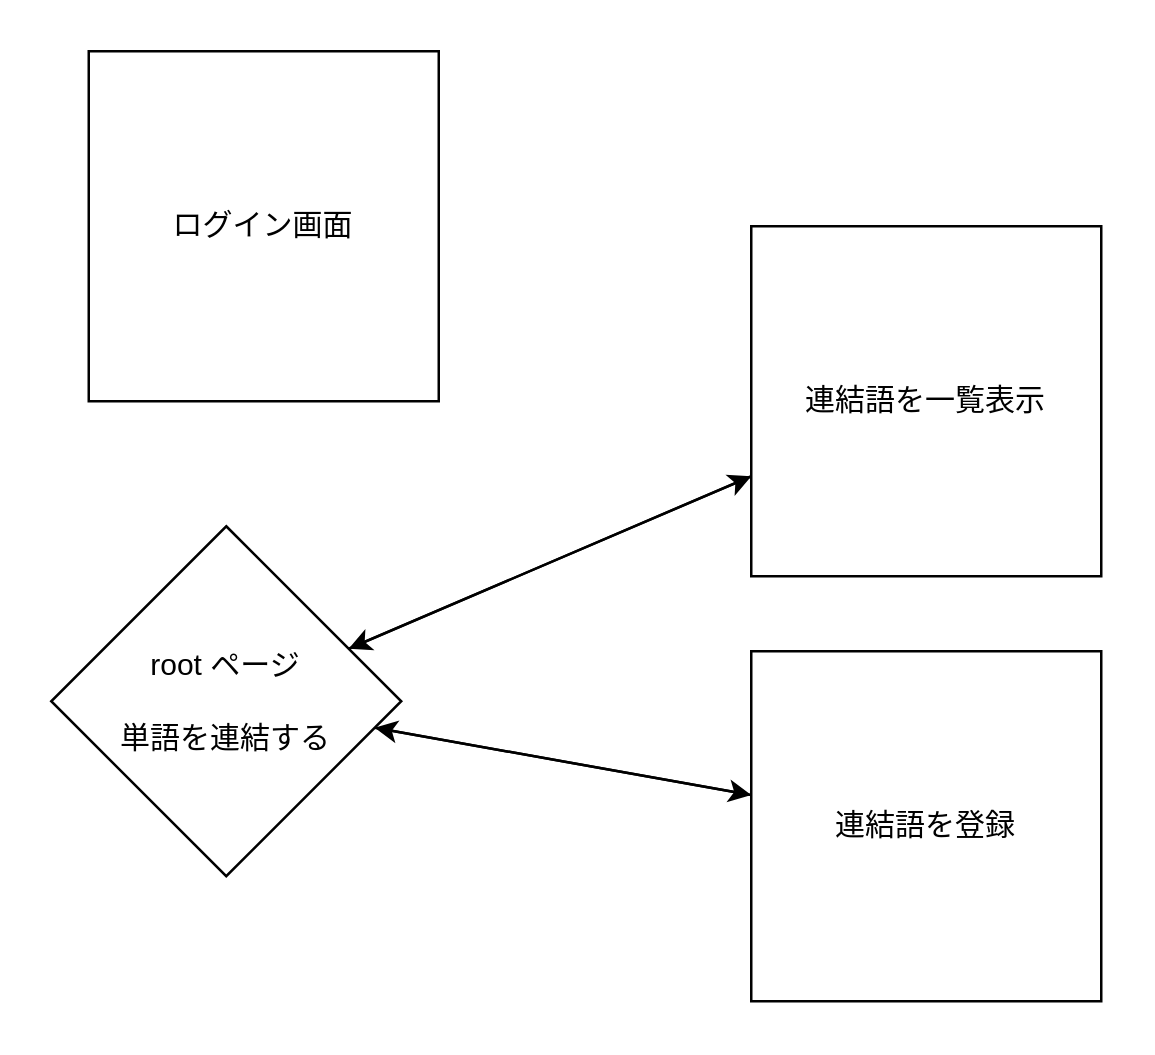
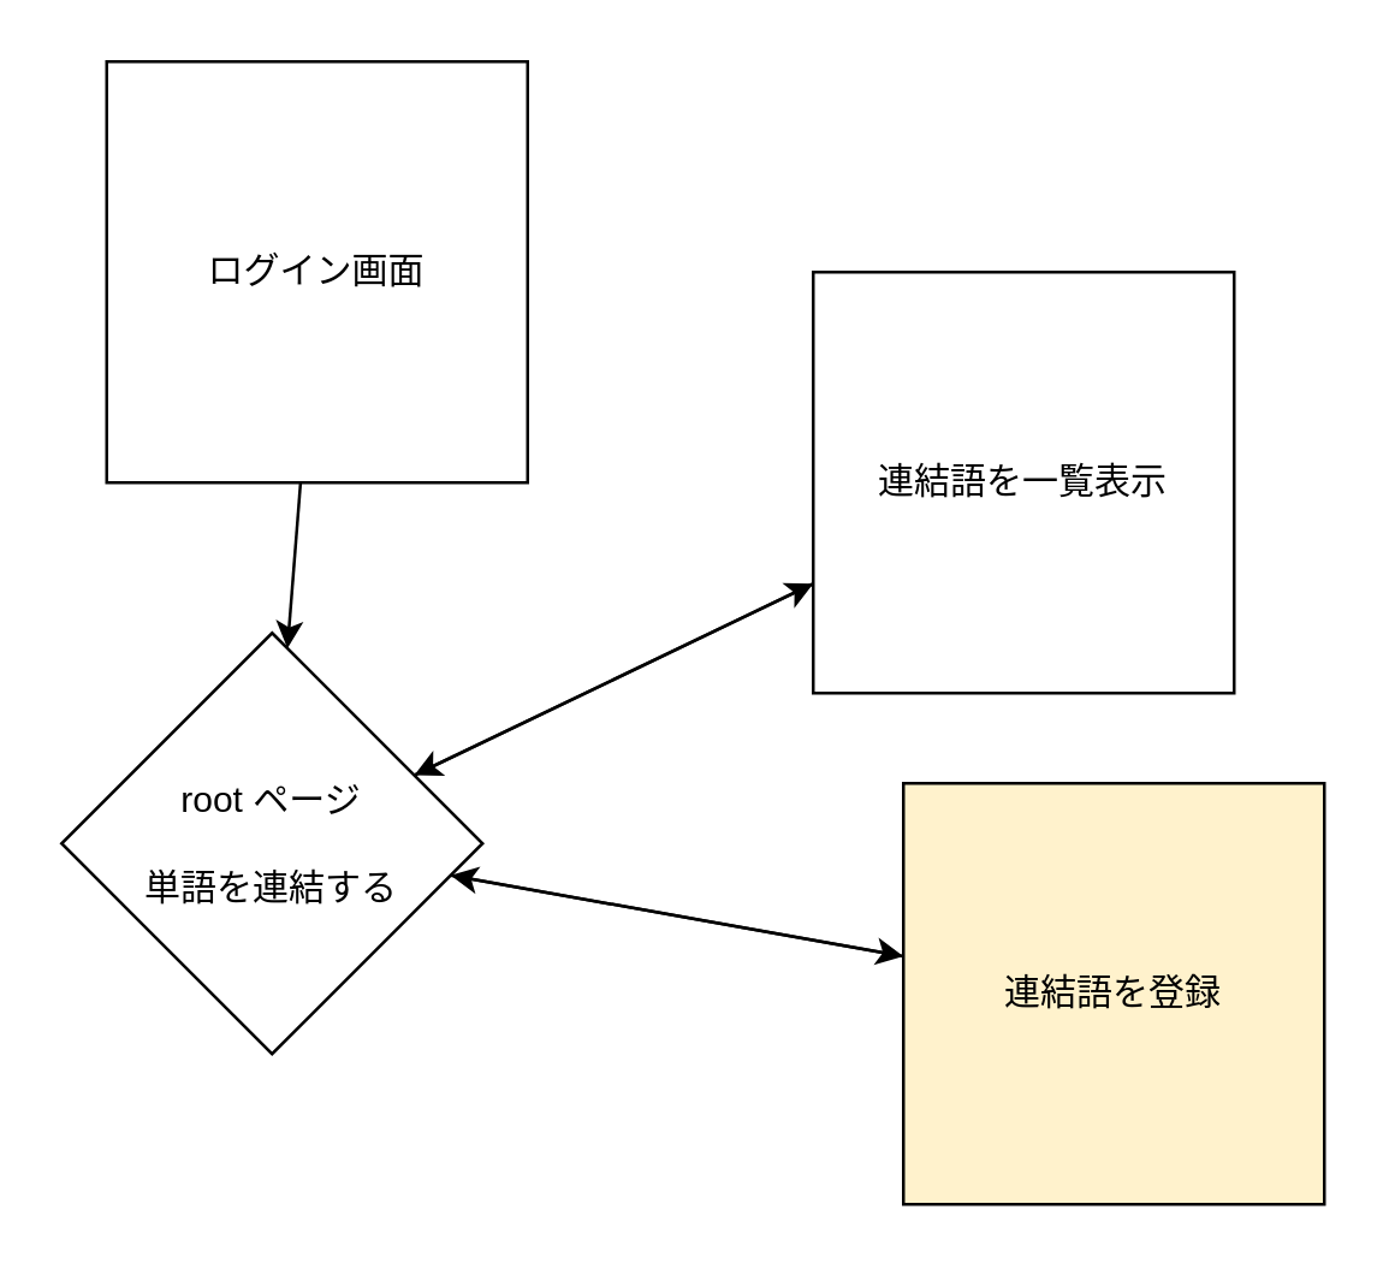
  <mxCell id="0" />
  <mxCell id="1" parent="0" />
  <mxCell id="2" style="edgeStyle=none;html=1;" edge="1" parent="1" source="4" target="8"><mxGeometry relative="1" as="geometry" /></mxCell>
  <mxCell id="3" style="edgeStyle=none;html=1;" edge="1" parent="1" source="4" target="10"><mxGeometry relative="1" as="geometry" /></mxCell>
  <mxCell id="4" value="root ページ&lt;br&gt;&lt;br&gt;単語を連結する" style="rhombus;whiteSpace=wrap;html=1;aspect=fixed;" vertex="1" parent="1"><mxGeometry x="20" y="210" width="140" height="140" as="geometry" /></mxCell>
+ <mxCell id="5" style="edgeStyle=none;html=1;" edge="1" parent="1" source="6" target="4"><mxGeometry relative="1" as="geometry" /></mxCell>
  <mxCell id="6" value="ログイン画面" style="whiteSpace=wrap;html=1;aspect=fixed;" vertex="1" parent="1"><mxGeometry x="35" y="20" width="140" height="140" as="geometry" /></mxCell>
  <mxCell id="7" style="edgeStyle=none;html=1;" edge="1" parent="1" source="8" target="4"><mxGeometry relative="1" as="geometry" /></mxCell>
- <mxCell id="8" value="連結語を一覧表示" style="whiteSpace=wrap;html=1;aspect=fixed;" vertex="1" parent="1"><mxGeometry x="300" y="90" width="140" height="140" as="geometry" /></mxCell>
+ <mxCell id="8" value="連結語を一覧表示" style="whiteSpace=wrap;html=1;aspect=fixed;" vertex="1" parent="1"><mxGeometry x="270" y="90" width="140" height="140" as="geometry" /></mxCell>
  <mxCell id="9" style="edgeStyle=none;html=1;" edge="1" parent="1" source="10" target="4"><mxGeometry relative="1" as="geometry" /></mxCell>
- <mxCell id="10" value="連結語を登録" style="whiteSpace=wrap;html=1;aspect=fixed;" vertex="1" parent="1"><mxGeometry x="300" y="260" width="140" height="140" as="geometry" /></mxCell>
+ <mxCell id="10" value="連結語を登録" style="whiteSpace=wrap;html=1;aspect=fixed;fillColor=#fff2cc;" vertex="1" parent="1"><mxGeometry x="300" y="260" width="140" height="140" as="geometry" /></mxCell>
